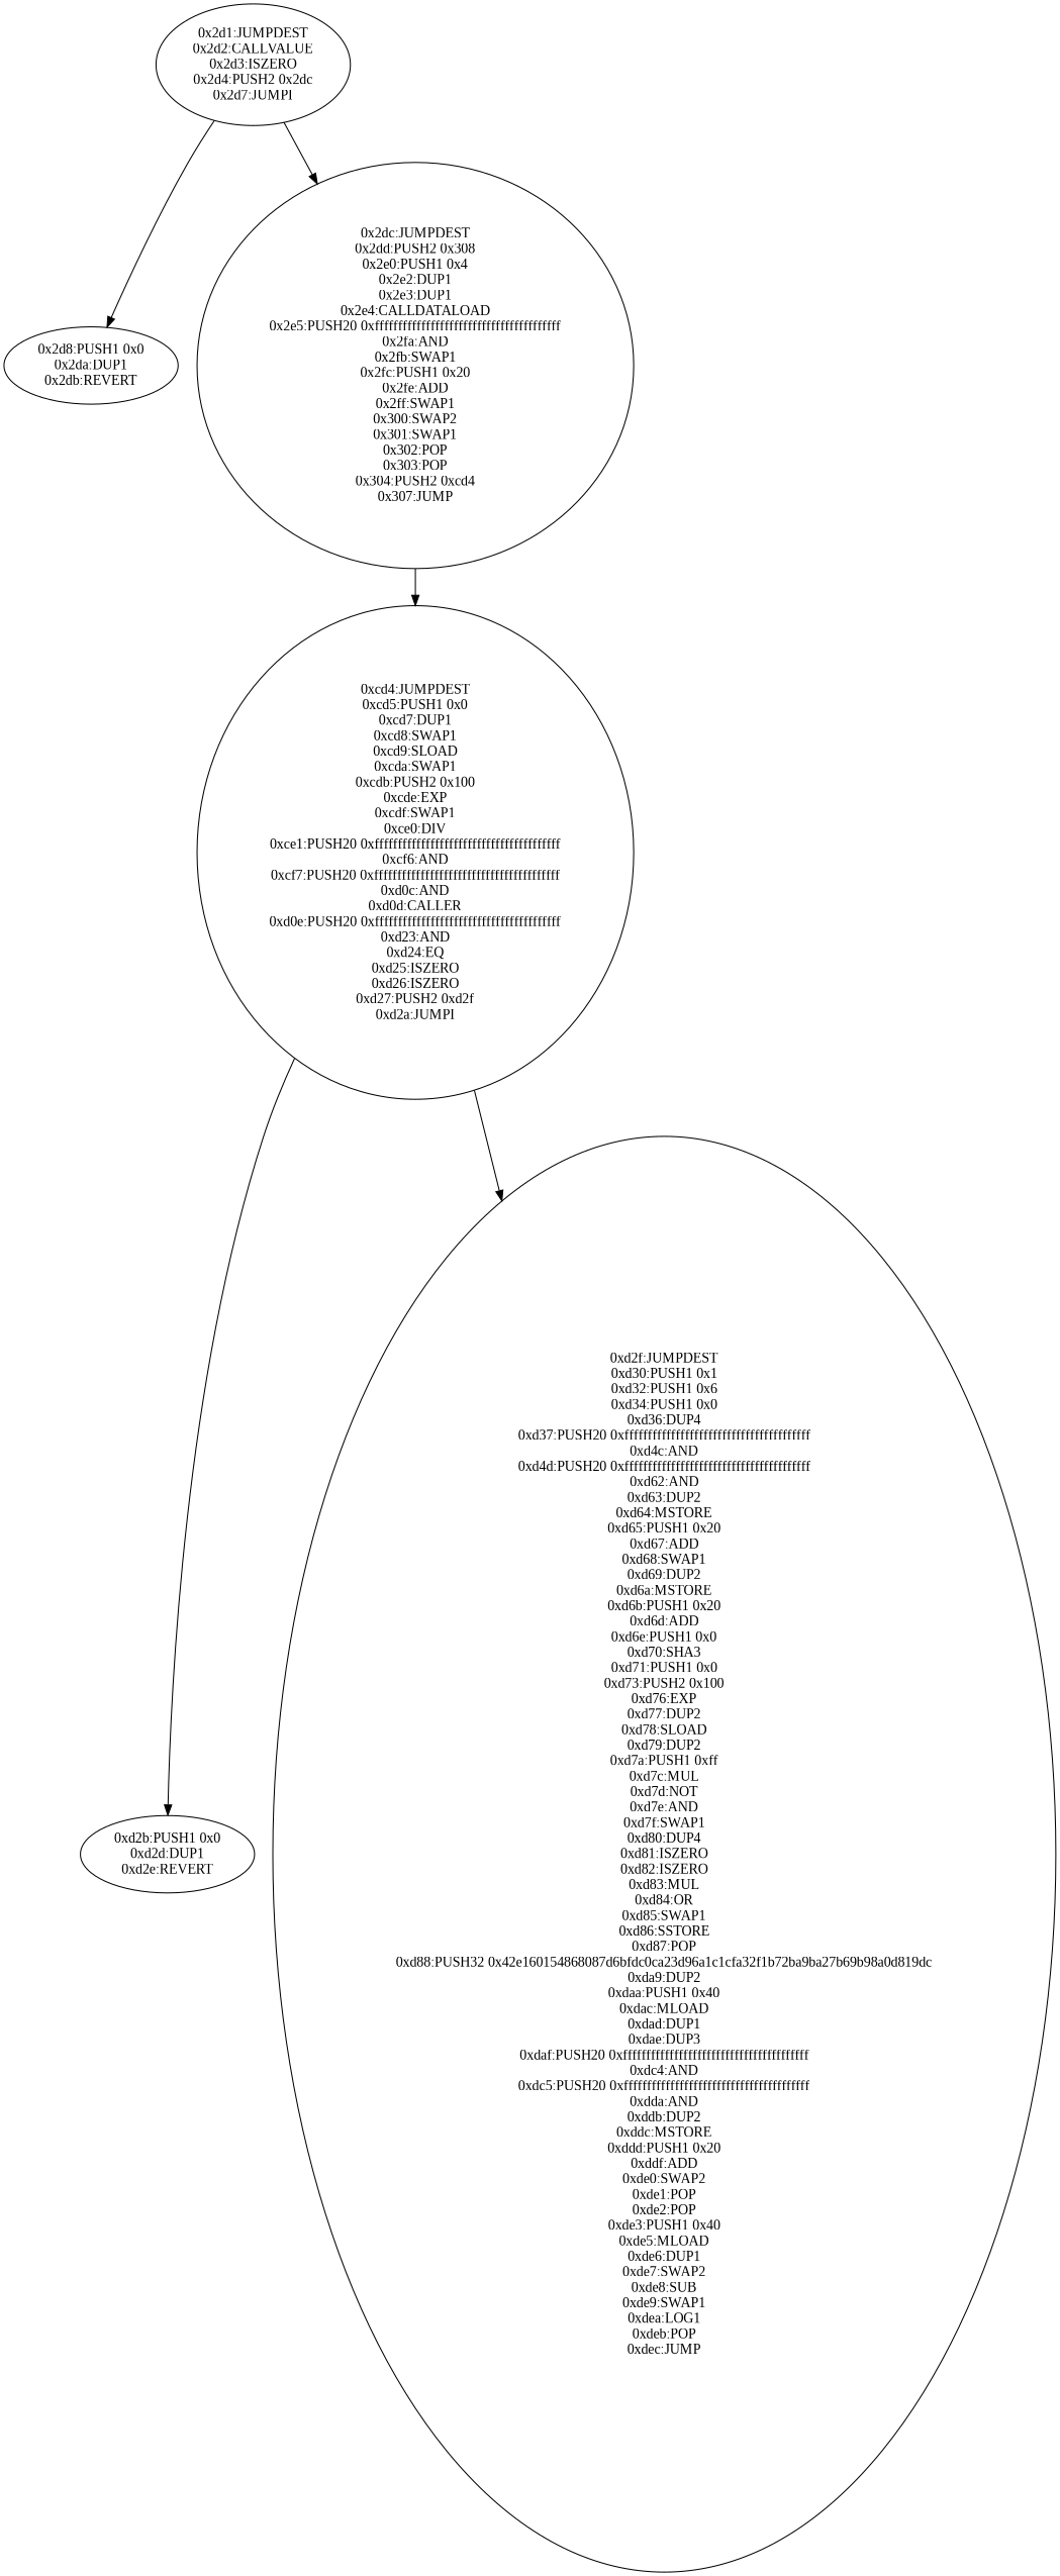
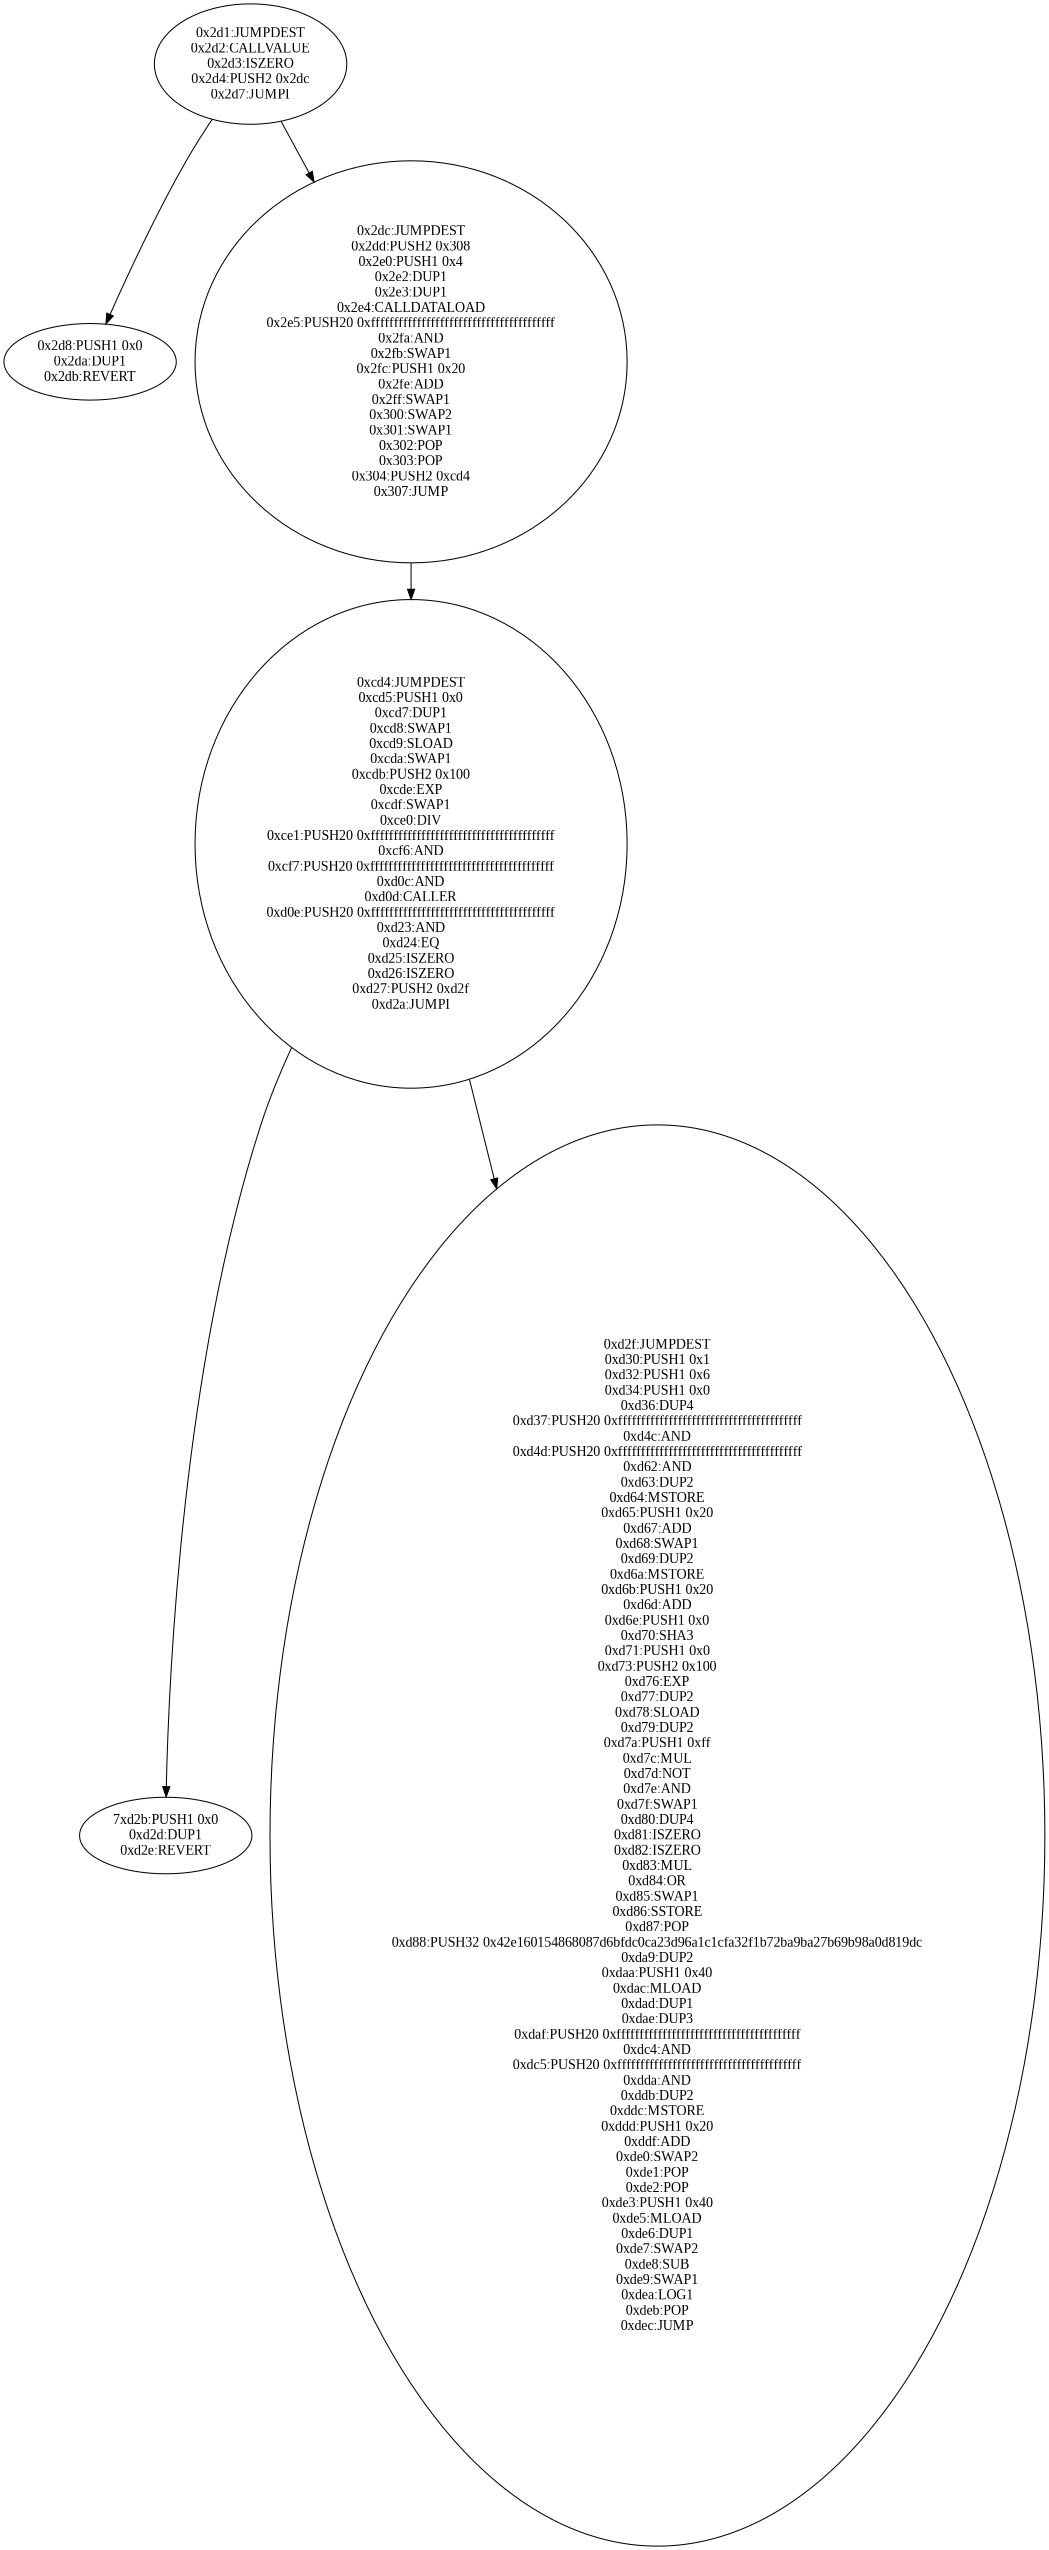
  digraph {
    fontname="Liberation Serif"
    node [fontname="Liberation Serif"]
    edge [fontname="Liberation Serif"]
    n1 [label="0x2d1:JUMPDEST\n0x2d2:CALLVALUE\n0x2d3:ISZERO\n0x2d4:PUSH2 0x2dc\n0x2d7:JUMPI"]
    n2 [label="0x2d8:PUSH1 0x0\n0x2da:DUP1\n0x2db:REVERT"]
    n3 [label="0x2dc:JUMPDEST\n0x2dd:PUSH2 0x308\n0x2e0:PUSH1 0x4\n0x2e2:DUP1\n0x2e3:DUP1\n0x2e4:CALLDATALOAD\n0x2e5:PUSH20 0xffffffffffffffffffffffffffffffffffffffff\n0x2fa:AND\n0x2fb:SWAP1\n0x2fc:PUSH1 0x20\n0x2fe:ADD\n0x2ff:SWAP1\n0x300:SWAP2\n0x301:SWAP1\n0x302:POP\n0x303:POP\n0x304:PUSH2 0xcd4\n0x307:JUMP"]
    n4 [label="0xcd4:JUMPDEST\n0xcd5:PUSH1 0x0\n0xcd7:DUP1\n0xcd8:SWAP1\n0xcd9:SLOAD\n0xcda:SWAP1\n0xcdb:PUSH2 0x100\n0xcde:EXP\n0xcdf:SWAP1\n0xce0:DIV\n0xce1:PUSH20 0xffffffffffffffffffffffffffffffffffffffff\n0xcf6:AND\n0xcf7:PUSH20 0xffffffffffffffffffffffffffffffffffffffff\n0xd0c:AND\n0xd0d:CALLER\n0xd0e:PUSH20 0xffffffffffffffffffffffffffffffffffffffff\n0xd23:AND\n0xd24:EQ\n0xd25:ISZERO\n0xd26:ISZERO\n0xd27:PUSH2 0xd2f\n0xd2a:JUMPI"]
-   n5 [label="0xd2b:PUSH1 0x0\n0xd2d:DUP1\n0xd2e:REVERT"]
+   n5 [label="7xd2b:PUSH1 0x0\n0xd2d:DUP1\n0xd2e:REVERT"]
    n6 [label="0xd2f:JUMPDEST\n0xd30:PUSH1 0x1\n0xd32:PUSH1 0x6\n0xd34:PUSH1 0x0\n0xd36:DUP4\n0xd37:PUSH20 0xffffffffffffffffffffffffffffffffffffffff\n0xd4c:AND\n0xd4d:PUSH20 0xffffffffffffffffffffffffffffffffffffffff\n0xd62:AND\n0xd63:DUP2\n0xd64:MSTORE\n0xd65:PUSH1 0x20\n0xd67:ADD\n0xd68:SWAP1\n0xd69:DUP2\n0xd6a:MSTORE\n0xd6b:PUSH1 0x20\n0xd6d:ADD\n0xd6e:PUSH1 0x0\n0xd70:SHA3\n0xd71:PUSH1 0x0\n0xd73:PUSH2 0x100\n0xd76:EXP\n0xd77:DUP2\n0xd78:SLOAD\n0xd79:DUP2\n0xd7a:PUSH1 0xff\n0xd7c:MUL\n0xd7d:NOT\n0xd7e:AND\n0xd7f:SWAP1\n0xd80:DUP4\n0xd81:ISZERO\n0xd82:ISZERO\n0xd83:MUL\n0xd84:OR\n0xd85:SWAP1\n0xd86:SSTORE\n0xd87:POP\n0xd88:PUSH32 0x42e160154868087d6bfdc0ca23d96a1c1cfa32f1b72ba9ba27b69b98a0d819dc\n0xda9:DUP2\n0xdaa:PUSH1 0x40\n0xdac:MLOAD\n0xdad:DUP1\n0xdae:DUP3\n0xdaf:PUSH20 0xffffffffffffffffffffffffffffffffffffffff\n0xdc4:AND\n0xdc5:PUSH20 0xffffffffffffffffffffffffffffffffffffffff\n0xdda:AND\n0xddb:DUP2\n0xddc:MSTORE\n0xddd:PUSH1 0x20\n0xddf:ADD\n0xde0:SWAP2\n0xde1:POP\n0xde2:POP\n0xde3:PUSH1 0x40\n0xde5:MLOAD\n0xde6:DUP1\n0xde7:SWAP2\n0xde8:SUB\n0xde9:SWAP1\n0xdea:LOG1\n0xdeb:POP\n0xdec:JUMP"]
    n1 -> n2
    n1 -> n3
    n3 -> n4
    n4 -> n5
    n4 -> n6
  }
